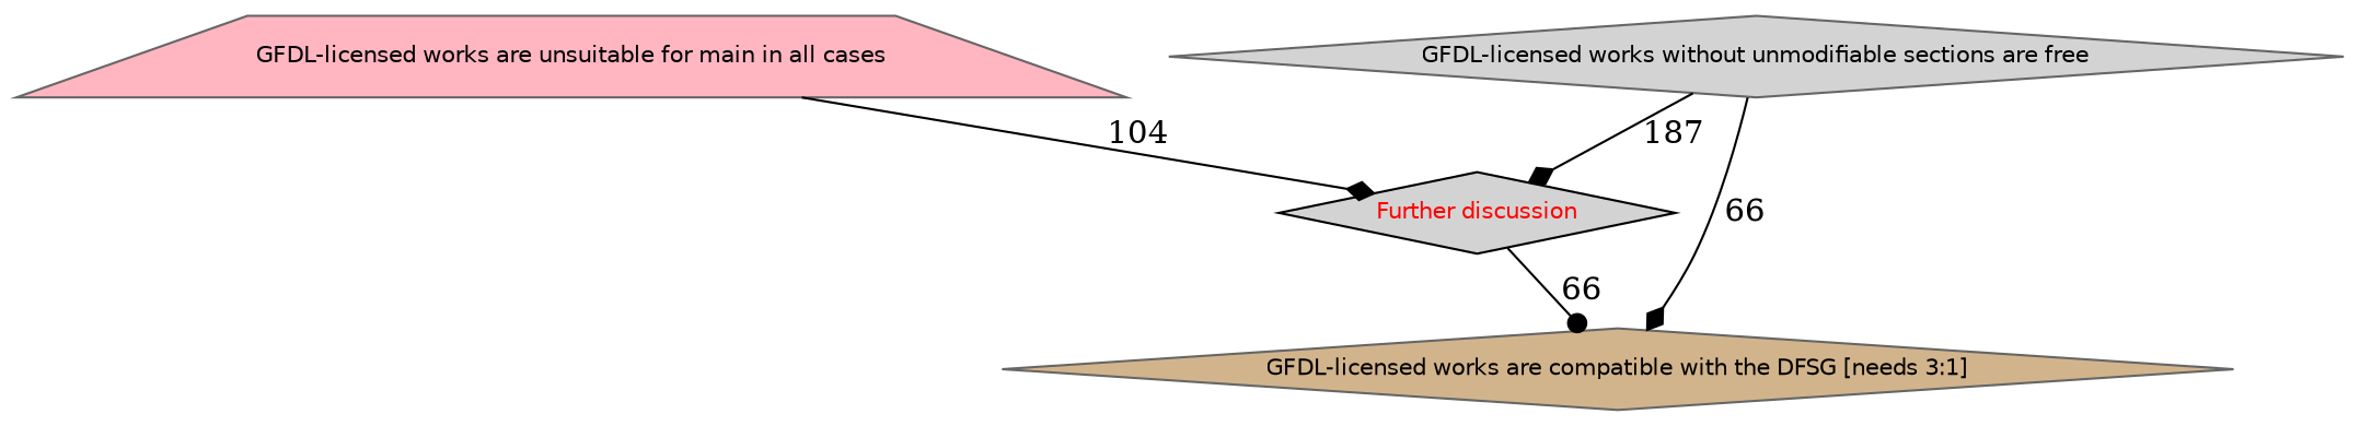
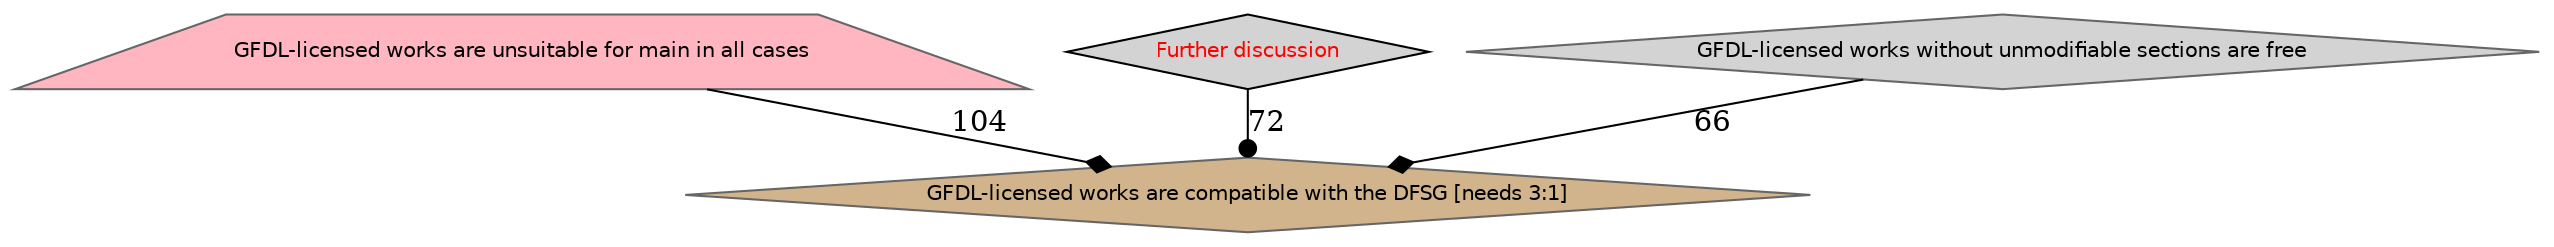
  digraph {
    ranksep=0.25
    node [color=gray40 fillcolor=lightgrey fontname=Helvetica fontsize=10 shape=diamond style=filled]
    edge [arrowhead=diamond style=solid]
    "GFDL-licensed works are unsuitable for main in all cases" [fillcolor=lightpink shape=trapezium]
    "Further discussion" [color=black fontcolor=Red]
    "GFDL-licensed works are compatible with the DFSG [needs 3:1]" [fillcolor=tan]
    "GFDL-licensed works without unmodifiable sections are free" [fontcolor="Navy Blue"]
-   "GFDL-licensed works are unsuitable for main in all cases" -> "Further discussion" [label=104]
-   "Further discussion" -> "GFDL-licensed works are compatible with the DFSG [needs 3:1]" [arrowhead=dot label=66]
-   "GFDL-licensed works without unmodifiable sections are free" -> "Further discussion" [label=187]
+   "GFDL-licensed works are unsuitable for main in all cases" -> "GFDL-licensed works are compatible with the DFSG [needs 3:1]" [label=104]
+   "Further discussion" -> "GFDL-licensed works are compatible with the DFSG [needs 3:1]" [arrowhead=dot label=72]
    "GFDL-licensed works without unmodifiable sections are free" -> "GFDL-licensed works are compatible with the DFSG [needs 3:1]" [label=66]
  }
